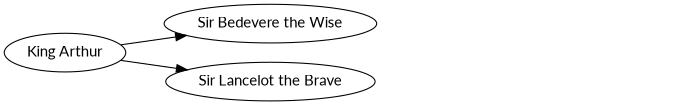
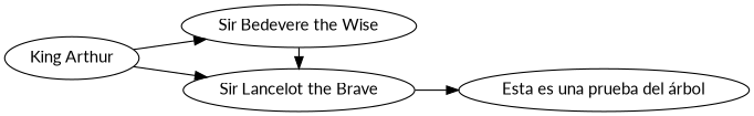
  digraph {
    rankdir=LR
    fontname=Lato
    node [fontname=Lato]
    edge [fontname=Lato]
    n1 [label="King Arthur"]
    n2 [label="Sir Bedevere the Wise"]
    n3 [label="Sir Lancelot the Brave"]
+   n4 [label="Esta es una prueba del árbol"]
    n1 -> n2
    n1 -> n3
+   n2 -> n3 [constraint=false]
+   n3 -> n4
  }
